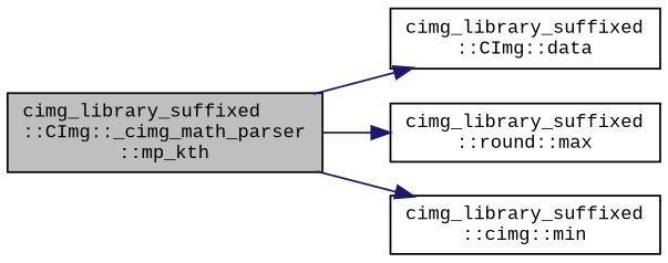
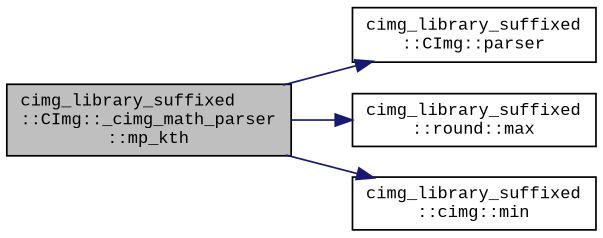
  digraph {
    fontname="Liberation Mono"
    rankdir=LR
    node [color=black fillcolor=white fontname="Liberation Mono" fontsize=10 shape=record style=filled]
    edge [color=midnightblue fontname="Liberation Mono" fontsize=10 labelfontname=Helvetica labelfontsize=10 style=solid]
    n1 [fillcolor=grey75 fontcolor=black height=0.2 label="cimg_library_suffixed\l::CImg::_cimg_math_parser\l::mp_kth" width=0.4]
-   n2 [height=0.2 label="cimg_library_suffixed\l::CImg::data" width=0.4]
+   n2 [height=0.2 label="cimg_library_suffixed\l::CImg::parser" width=0.4]
    n3 [height=0.2 label="cimg_library_suffixed\l::round::max" width=0.4]
    n4 [height=0.2 label="cimg_library_suffixed\l::cimg::min" width=0.4]
    n1 -> n2
    n1 -> n3
    n1 -> n4
  }
